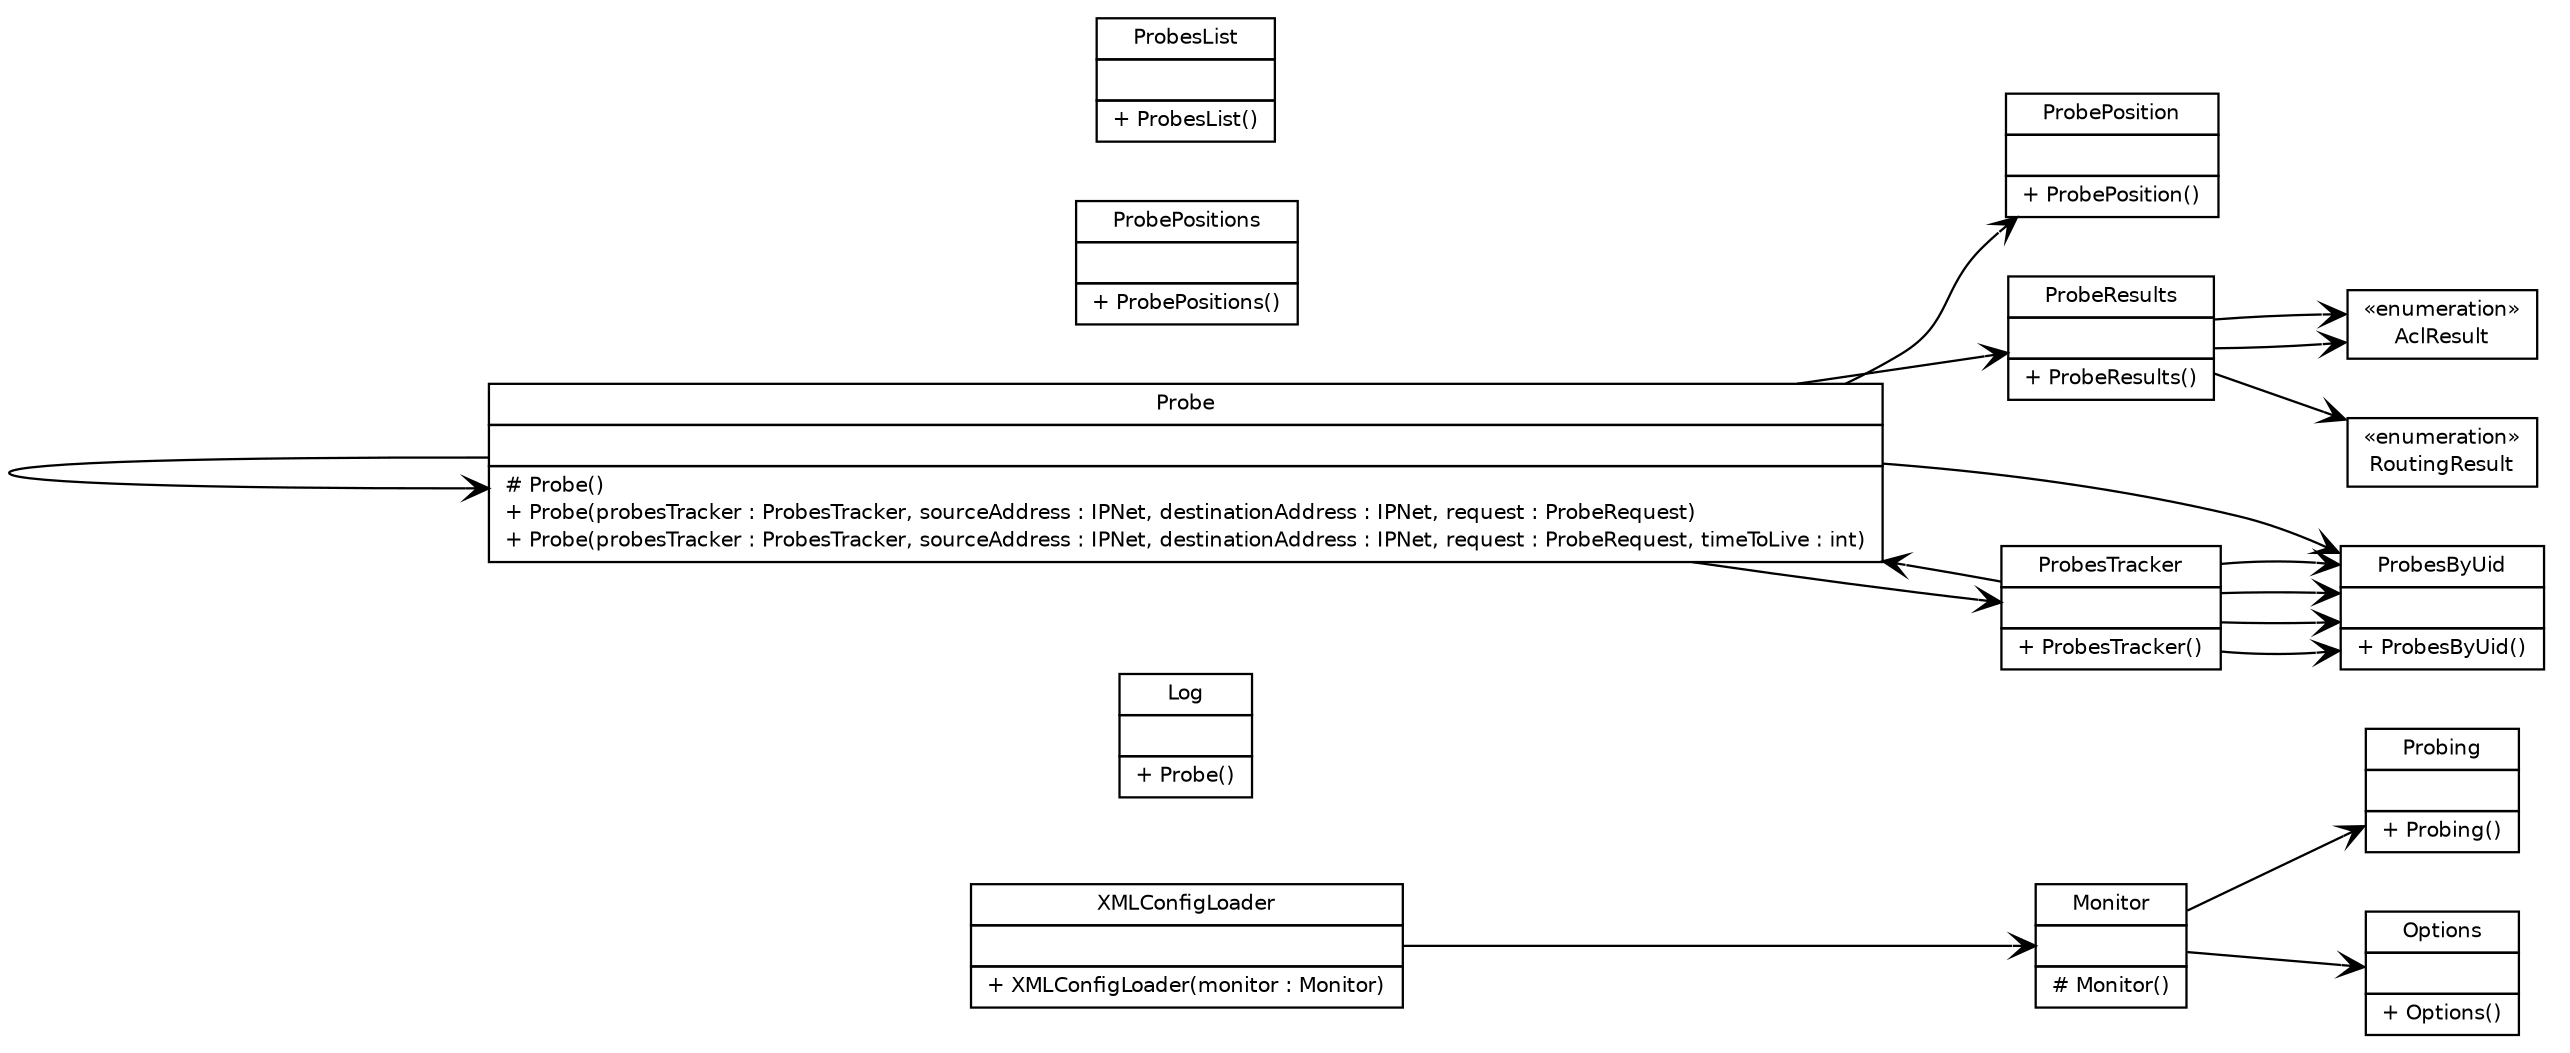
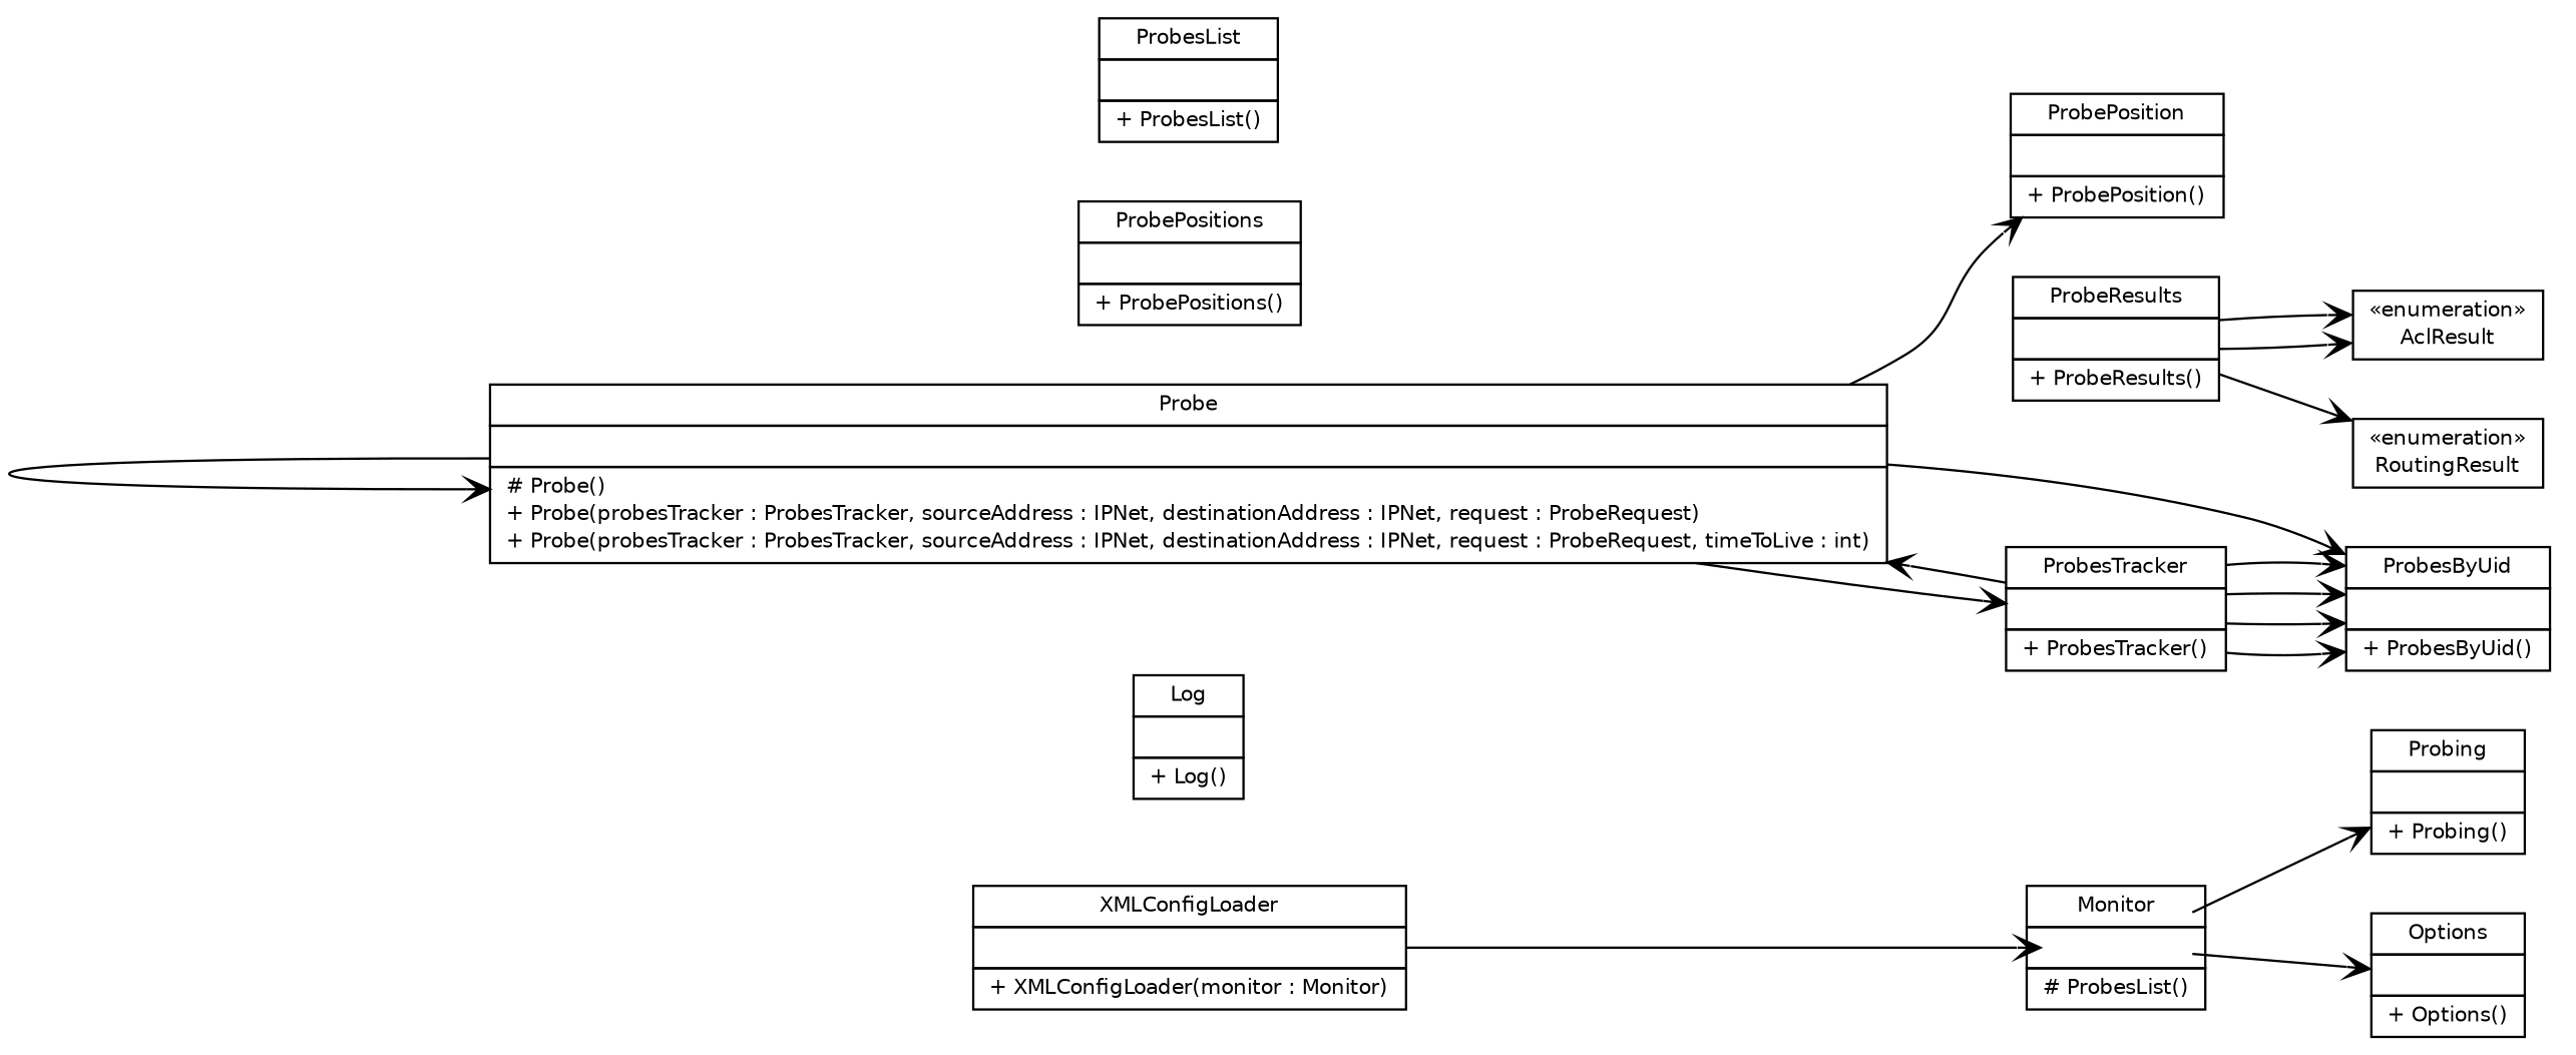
  digraph {
    rankdir=LR
    node [fontcolor=black fontname=Helvetica fontsize=9.0 shape=plaintext]
    edge [arrowhead=open color=black fontcolor=black fontname=Helvetica fontsize=10.0 headport=p labelfontname=Helvetica labelfontsize=10 tailport=p]
    n1 [label=<<table border="0" cellborder="1" cellspacing="0" cellpadding="2" port="p" href="./XMLConfigLoader.html"> 		<tr><td><table border="0" cellspacing="0" cellpadding="1"> 			<tr><td> XMLConfigLoader </td></tr> 		</table></td></tr> 		<tr><td><table border="0" cellspacing="0" cellpadding="1"> 			<tr><td align="left">  </td></tr> 		</table></td></tr> 		<tr><td><table border="0" cellspacing="0" cellpadding="1"> 			<tr><td align="left"> + XMLConfigLoader(monitor : Monitor) </td></tr> 		</table></td></tr> 		</table>>]
-   n2 [label=<<table border="0" cellborder="1" cellspacing="0" cellpadding="2" port="p" href="./Monitor.html"> 		<tr><td><table border="0" cellspacing="0" cellpadding="1"> 			<tr><td> Monitor </td></tr> 		</table></td></tr> 		<tr><td><table border="0" cellspacing="0" cellpadding="1"> 			<tr><td align="left">  </td></tr> 		</table></td></tr> 		<tr><td><table border="0" cellspacing="0" cellpadding="1"> 			<tr><td align="left"> # Monitor() </td></tr> 		</table></td></tr> 		</table>>]
+   n2 [label=<<table border="0" cellborder="1" cellspacing="0" cellpadding="2" port="p" href="./Monitor.html"> 		<tr><td><table border="0" cellspacing="0" cellpadding="1"> 			<tr><td> Monitor </td></tr> 		</table></td></tr> 		<tr><td><table border="0" cellspacing="0" cellpadding="1"> 			<tr><td align="left">  </td></tr> 		</table></td></tr> 		<tr><td><table border="0" cellspacing="0" cellpadding="1"> 			<tr><td align="left"> # ProbesList() </td></tr> 		</table></td></tr> 		</table>>]
    n3 [label=<<table border="0" cellborder="1" cellspacing="0" cellpadding="2" port="p" href="./Probing.html"> 		<tr><td><table border="0" cellspacing="0" cellpadding="1"> 			<tr><td> Probing </td></tr> 		</table></td></tr> 		<tr><td><table border="0" cellspacing="0" cellpadding="1"> 			<tr><td align="left">  </td></tr> 		</table></td></tr> 		<tr><td><table border="0" cellspacing="0" cellpadding="1"> 			<tr><td align="left"> + Probing() </td></tr> 		</table></td></tr> 		</table>>]
    n4 [label=<<table border="0" cellborder="1" cellspacing="0" cellpadding="2" port="p" href="./Options.html"> 		<tr><td><table border="0" cellspacing="0" cellpadding="1"> 			<tr><td> Options </td></tr> 		</table></td></tr> 		<tr><td><table border="0" cellspacing="0" cellpadding="1"> 			<tr><td align="left">  </td></tr> 		</table></td></tr> 		<tr><td><table border="0" cellspacing="0" cellpadding="1"> 			<tr><td align="left"> + Options() </td></tr> 		</table></td></tr> 		</table>>]
-   n5 [label=<<table border="0" cellborder="1" cellspacing="0" cellpadding="2" port="p" href="./Log.html"> 		<tr><td><table border="0" cellspacing="0" cellpadding="1"> 			<tr><td> Log </td></tr> 		</table></td></tr> 		<tr><td><table border="0" cellspacing="0" cellpadding="1"> 			<tr><td align="left">  </td></tr> 		</table></td></tr> 		<tr><td><table border="0" cellspacing="0" cellpadding="1"> 			<tr><td align="left"> + Probe() </td></tr> 		</table></td></tr> 		</table>>]
+   n5 [label=<<table border="0" cellborder="1" cellspacing="0" cellpadding="2" port="p" href="./Log.html"> 		<tr><td><table border="0" cellspacing="0" cellpadding="1"> 			<tr><td> Log </td></tr> 		</table></td></tr> 		<tr><td><table border="0" cellspacing="0" cellpadding="1"> 			<tr><td align="left">  </td></tr> 		</table></td></tr> 		<tr><td><table border="0" cellspacing="0" cellpadding="1"> 			<tr><td align="left"> + Log() </td></tr> 		</table></td></tr> 		</table>>]
    n6 [label=<<table border="0" cellborder="1" cellspacing="0" cellpadding="2" port="p" href="./AclResult.html"> 		<tr><td><table border="0" cellspacing="0" cellpadding="1"> 			<tr><td> &laquo;enumeration&raquo; </td></tr> 			<tr><td> AclResult </td></tr> 		</table></td></tr> 		</table>>]
    n7 [label=<<table border="0" cellborder="1" cellspacing="0" cellpadding="2" port="p" href="./ProbePositions.html"> 		<tr><td><table border="0" cellspacing="0" cellpadding="1"> 			<tr><td> ProbePositions </td></tr> 		</table></td></tr> 		<tr><td><table border="0" cellspacing="0" cellpadding="1"> 			<tr><td align="left">  </td></tr> 		</table></td></tr> 		<tr><td><table border="0" cellspacing="0" cellpadding="1"> 			<tr><td align="left"> + ProbePositions() </td></tr> 		</table></td></tr> 		</table>>]
    n8 [label=<<table border="0" cellborder="1" cellspacing="0" cellpadding="2" port="p" href="./ProbePosition.html"> 		<tr><td><table border="0" cellspacing="0" cellpadding="1"> 			<tr><td> ProbePosition </td></tr> 		</table></td></tr> 		<tr><td><table border="0" cellspacing="0" cellpadding="1"> 			<tr><td align="left">  </td></tr> 		</table></td></tr> 		<tr><td><table border="0" cellspacing="0" cellpadding="1"> 			<tr><td align="left"> + ProbePosition() </td></tr> 		</table></td></tr> 		</table>>]
    n9 [label=<<table border="0" cellborder="1" cellspacing="0" cellpadding="2" port="p" href="./ProbeResults.html"> 		<tr><td><table border="0" cellspacing="0" cellpadding="1"> 			<tr><td> ProbeResults </td></tr> 		</table></td></tr> 		<tr><td><table border="0" cellspacing="0" cellpadding="1"> 			<tr><td align="left">  </td></tr> 		</table></td></tr> 		<tr><td><table border="0" cellspacing="0" cellpadding="1"> 			<tr><td align="left"> + ProbeResults() </td></tr> 		</table></td></tr> 		</table>>]
    n10 [label=<<table border="0" cellborder="1" cellspacing="0" cellpadding="2" port="p" href="./RoutingResult.html"> 		<tr><td><table border="0" cellspacing="0" cellpadding="1"> 			<tr><td> &laquo;enumeration&raquo; </td></tr> 			<tr><td> RoutingResult </td></tr> 		</table></td></tr> 		</table>>]
    n11 [label=<<table border="0" cellborder="1" cellspacing="0" cellpadding="2" port="p" href="./ProbesByUid.html"> 		<tr><td><table border="0" cellspacing="0" cellpadding="1"> 			<tr><td> ProbesByUid </td></tr> 		</table></td></tr> 		<tr><td><table border="0" cellspacing="0" cellpadding="1"> 			<tr><td align="left">  </td></tr> 		</table></td></tr> 		<tr><td><table border="0" cellspacing="0" cellpadding="1"> 			<tr><td align="left"> + ProbesByUid() </td></tr> 		</table></td></tr> 		</table>>]
    n12 [label=<<table border="0" cellborder="1" cellspacing="0" cellpadding="2" port="p" href="./Probe.html"> 		<tr><td><table border="0" cellspacing="0" cellpadding="1"> 			<tr><td> Probe </td></tr> 		</table></td></tr> 		<tr><td><table border="0" cellspacing="0" cellpadding="1"> 			<tr><td align="left">  </td></tr> 		</table></td></tr> 		<tr><td><table border="0" cellspacing="0" cellpadding="1"> 			<tr><td align="left"> # Probe() </td></tr> 			<tr><td align="left"> + Probe(probesTracker : ProbesTracker, sourceAddress : IPNet, destinationAddress : IPNet, request : ProbeRequest) </td></tr> 			<tr><td align="left"> + Probe(probesTracker : ProbesTracker, sourceAddress : IPNet, destinationAddress : IPNet, request : ProbeRequest, timeToLive : int) </td></tr> 		</table></td></tr> 		</table>>]
    n13 [label=<<table border="0" cellborder="1" cellspacing="0" cellpadding="2" port="p" href="./ProbesTracker.html"> 		<tr><td><table border="0" cellspacing="0" cellpadding="1"> 			<tr><td> ProbesTracker </td></tr> 		</table></td></tr> 		<tr><td><table border="0" cellspacing="0" cellpadding="1"> 			<tr><td align="left">  </td></tr> 		</table></td></tr> 		<tr><td><table border="0" cellspacing="0" cellpadding="1"> 			<tr><td align="left"> + ProbesTracker() </td></tr> 		</table></td></tr> 		</table>>]
    n14 [label=<<table border="0" cellborder="1" cellspacing="0" cellpadding="2" port="p" href="./ProbesList.html"> 		<tr><td><table border="0" cellspacing="0" cellpadding="1"> 			<tr><td> ProbesList </td></tr> 		</table></td></tr> 		<tr><td><table border="0" cellspacing="0" cellpadding="1"> 			<tr><td align="left">  </td></tr> 		</table></td></tr> 		<tr><td><table border="0" cellspacing="0" cellpadding="1"> 			<tr><td align="left"> + ProbesList() </td></tr> 		</table></td></tr> 		</table>>]
    n1 -> n2
    n2 -> n3
    n2 -> n4
    n9 -> n6
    n9 -> n6
    n9 -> n10
    n12 -> n8
-   n12 -> n9
    n12 -> n11
    n12 -> n12
    n12 -> n13
    n13 -> n11
    n13 -> n11
    n13 -> n11
    n13 -> n11
    n13 -> n12
  }
